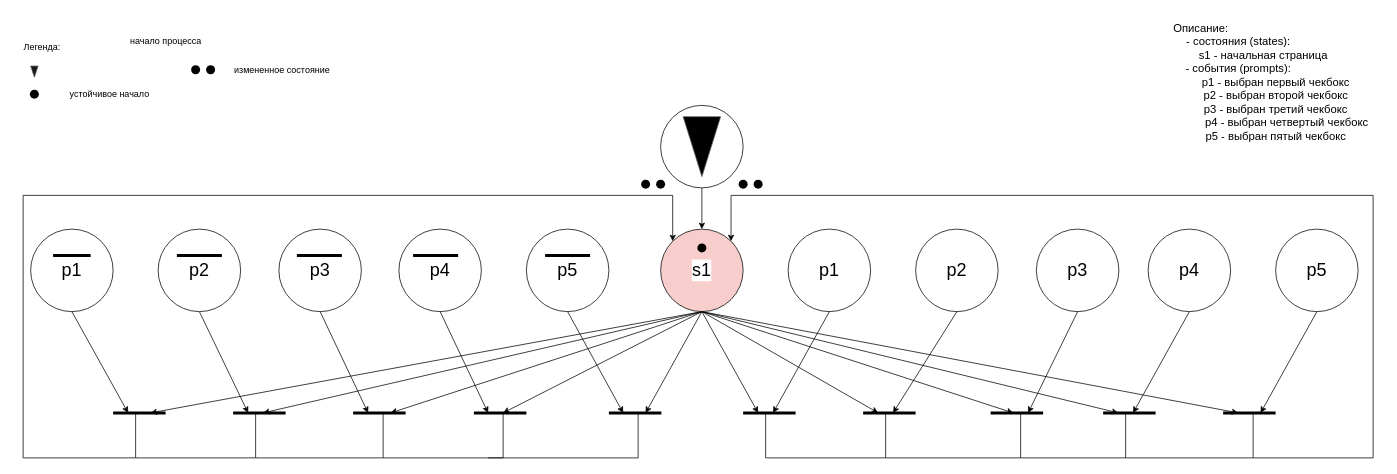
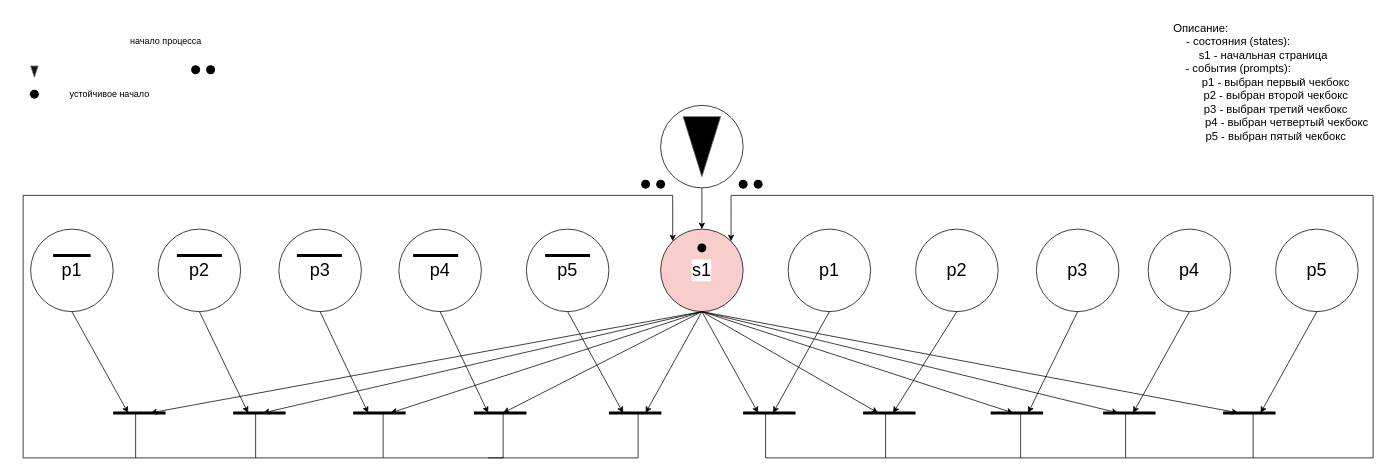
  <mxCell id="0" />
  <mxCell id="1" parent="0" />
  <mxCell id="2" style="edgeStyle=orthogonalEdgeStyle;rounded=0;orthogonalLoop=1;jettySize=auto;html=1;exitX=0.5;exitY=1;exitDx=0;exitDy=0;entryX=0.5;entryY=0;entryDx=0;entryDy=0;" edge="1" parent="1" source="3" target="12"><mxGeometry relative="1" as="geometry" /></mxCell>
  <mxCell id="3" value="" style="ellipse;whiteSpace=wrap;html=1;aspect=fixed;labelBackgroundColor=default;" vertex="1" parent="1"><mxGeometry x="880" y="140" width="110" height="110" as="geometry" /></mxCell>
  <mxCell id="4" value="" style="triangle;whiteSpace=wrap;html=1;direction=south;fillColor=#000000;fontColor=#333333;strokeColor=#666666;" vertex="1" parent="1"><mxGeometry x="910" y="155" width="50" height="80" as="geometry" /></mxCell>
  <mxCell id="5" style="rounded=0;orthogonalLoop=1;jettySize=auto;html=1;exitX=0.5;exitY=1;exitDx=0;exitDy=0;" edge="1" parent="1" source="12"><mxGeometry relative="1" as="geometry"><mxPoint x="1490" y="550" as="targetPoint" /></mxGeometry></mxCell>
  <mxCell id="6" style="rounded=0;orthogonalLoop=1;jettySize=auto;html=1;exitX=0.5;exitY=1;exitDx=0;exitDy=0;" edge="1" parent="1" source="12"><mxGeometry relative="1" as="geometry"><mxPoint x="1650" y="550" as="targetPoint" /></mxGeometry></mxCell>
  <mxCell id="7" style="rounded=0;orthogonalLoop=1;jettySize=auto;html=1;exitX=0.5;exitY=1;exitDx=0;exitDy=0;" edge="1" parent="1" source="12"><mxGeometry relative="1" as="geometry"><mxPoint x="520" y="550" as="targetPoint" /></mxGeometry></mxCell>
  <mxCell id="8" style="rounded=0;orthogonalLoop=1;jettySize=auto;html=1;exitX=0.5;exitY=1;exitDx=0;exitDy=0;" edge="1" parent="1" source="12"><mxGeometry relative="1" as="geometry"><mxPoint x="350" y="550" as="targetPoint" /></mxGeometry></mxCell>
  <mxCell id="9" style="rounded=0;orthogonalLoop=1;jettySize=auto;html=1;exitX=0.5;exitY=1;exitDx=0;exitDy=0;" edge="1" parent="1" source="12"><mxGeometry relative="1" as="geometry"><mxPoint x="200" y="550" as="targetPoint" /></mxGeometry></mxCell>
  <mxCell id="10" style="edgeStyle=orthogonalEdgeStyle;rounded=0;orthogonalLoop=1;jettySize=auto;html=1;exitX=0;exitY=0;exitDx=0;exitDy=0;endArrow=none;endFill=0;startArrow=classic;startFill=1;" edge="1" parent="1" source="12"><mxGeometry relative="1" as="geometry"><mxPoint x="180" y="550" as="targetPoint" /><Array as="points"><mxPoint x="896" y="260" /><mxPoint x="30" y="260" /><mxPoint x="30" y="610" /><mxPoint x="180" y="610" /></Array></mxGeometry></mxCell>
  <mxCell id="11" style="edgeStyle=orthogonalEdgeStyle;rounded=0;orthogonalLoop=1;jettySize=auto;html=1;exitX=1;exitY=0;exitDx=0;exitDy=0;startArrow=classic;startFill=1;endArrow=none;endFill=0;" edge="1" parent="1" source="12"><mxGeometry relative="1" as="geometry"><mxPoint x="1670" y="550" as="targetPoint" /><Array as="points"><mxPoint x="974" y="260" /><mxPoint x="1830" y="260" /><mxPoint x="1830" y="610" /><mxPoint x="1670" y="610" /></Array></mxGeometry></mxCell>
  <mxCell id="12" value="&lt;span style=&quot;font-size: 24px;&quot;&gt;s1&lt;/span&gt;" style="ellipse;whiteSpace=wrap;html=1;aspect=fixed;labelBackgroundColor=default;fillColor=#f8cecc;" vertex="1" parent="1"><mxGeometry x="880" y="305" width="110" height="110" as="geometry" /></mxCell>
  <mxCell id="13" value="" style="shape=waypoint;sketch=0;fillStyle=solid;size=6;pointerEvents=1;points=[];fillColor=none;resizable=0;rotatable=0;perimeter=centerPerimeter;snapToPoint=1;strokeWidth=4;" vertex="1" parent="1"><mxGeometry x="925" y="320" width="20" height="20" as="geometry" /></mxCell>
  <mxCell id="14" value="&lt;font style=&quot;font-size: 15px;&quot;&gt;Описание:&lt;/font&gt;&lt;div style=&quot;font-size: 15px;&quot;&gt;&lt;span style=&quot;background-color: initial;&quot;&gt;&lt;font style=&quot;font-size: 15px;&quot;&gt;&lt;span style=&quot;white-space: pre;&quot;&gt;&#09;&lt;/span&gt;&lt;span style=&quot;white-space: pre;&quot;&gt;&#09;&lt;/span&gt;&lt;span style=&quot;white-space: pre;&quot;&gt;&#09;&lt;/span&gt;- состояния (states):&lt;br&gt;&lt;span style=&quot;white-space: pre;&quot;&gt;&#09;&lt;/span&gt;&lt;span style=&quot;white-space: pre;&quot;&gt;&#09;&lt;/span&gt;&lt;span style=&quot;white-space: pre;&quot;&gt;&#09;&lt;/span&gt;&lt;span style=&quot;white-space: pre;&quot;&gt;&#09;&lt;/span&gt;&lt;span style=&quot;white-space: pre;&quot;&gt;&#09;&lt;/span&gt;s1 - начальная страница&lt;/font&gt;&lt;/span&gt;&lt;/div&gt;&lt;div style=&quot;font-size: 15px;&quot;&gt;&lt;span style=&quot;background-color: initial;&quot;&gt;&lt;font style=&quot;font-size: 15px;&quot;&gt;&lt;span style=&quot;white-space: pre;&quot;&gt;&#09;&lt;/span&gt;&lt;span style=&quot;white-space: pre;&quot;&gt;&#09;&lt;/span&gt;&lt;span style=&quot;white-space: pre;&quot;&gt;&#09;&lt;/span&gt;- события (prompts):&lt;/font&gt;&lt;/span&gt;&lt;/div&gt;&lt;div style=&quot;font-size: 15px;&quot;&gt;&lt;span style=&quot;background-color: initial;&quot;&gt;&lt;font style=&quot;font-size: 15px;&quot;&gt;&lt;span style=&quot;white-space: pre;&quot;&gt;&#09;&lt;/span&gt;&lt;span style=&quot;white-space: pre;&quot;&gt;&#09;&lt;/span&gt;&lt;span style=&quot;white-space: pre;&quot;&gt;&#09;&lt;/span&gt;&lt;span style=&quot;white-space: pre;&quot;&gt;&#09;&lt;/span&gt;&lt;span style=&quot;white-space: pre;&quot;&gt;&#09;&lt;span style=&quot;white-space: pre;&quot;&gt;&#09;&lt;/span&gt;&lt;/span&gt;р1 - выбран первый чекбокс&lt;br&gt;&lt;span style=&quot;white-space: pre;&quot;&gt;&#09;&lt;/span&gt;&lt;span style=&quot;white-space: pre;&quot;&gt;&#09;&lt;/span&gt;&lt;span style=&quot;white-space: pre;&quot;&gt;&#09;&lt;/span&gt;&lt;span style=&quot;white-space: pre;&quot;&gt;&#09;&lt;/span&gt;&amp;nbsp; &amp;nbsp; &amp;nbsp;&lt;span style=&quot;white-space: pre;&quot;&gt;&#09;&lt;/span&gt;&lt;span style=&quot;white-space: pre;&quot;&gt;&#09;&lt;/span&gt;р2 - выбран второй чекбокс&lt;br&gt;&lt;span style=&quot;white-space: pre;&quot;&gt;&#09;&lt;/span&gt;&lt;span style=&quot;white-space: pre;&quot;&gt;&#09;&lt;/span&gt;&lt;span style=&quot;white-space: pre;&quot;&gt;&#09;&lt;/span&gt;&lt;span style=&quot;white-space: pre;&quot;&gt;&#09;&lt;/span&gt;&lt;span style=&quot;white-space: pre;&quot;&gt;&#09;&lt;/span&gt;&amp;nbsp; &lt;span style=&quot;white-space: pre;&quot;&gt;&#09;&lt;/span&gt;р3 - выбран третий чекбокс&lt;br&gt;&lt;span style=&quot;white-space: pre;&quot;&gt;&#09;&lt;/span&gt;&lt;span style=&quot;white-space: pre;&quot;&gt;&#09;&lt;/span&gt;&lt;span style=&quot;white-space: pre;&quot;&gt;&#09;&lt;/span&gt;&lt;span style=&quot;white-space: pre;&quot;&gt;&#09;&lt;/span&gt;&lt;span style=&quot;white-space: pre;&quot;&gt;&#09;&lt;span style=&quot;white-space: pre;&quot;&gt;&#09;&lt;/span&gt; &lt;/span&gt;&amp;nbsp; &amp;nbsp; &amp;nbsp; р4 - выбран четвертый чекбокс&lt;br&gt;&lt;span style=&quot;white-space: pre;&quot;&gt;&#09;&lt;/span&gt;&lt;span style=&quot;white-space: pre;&quot;&gt;&#09;&lt;/span&gt;&lt;span style=&quot;white-space: pre;&quot;&gt;&#09;&lt;/span&gt;&lt;span style=&quot;white-space: pre;&quot;&gt;&#09;&lt;span style=&quot;white-space: pre;&quot;&gt;&#09;&lt;/span&gt;&lt;span style=&quot;white-space: pre;&quot;&gt;&#09;&lt;/span&gt;&lt;/span&gt;р5 - выбран пятый чекбокс&lt;br&gt;&lt;/font&gt;&lt;/span&gt;&lt;/div&gt;&lt;div style=&quot;font-size: 15px;&quot;&gt;&lt;span style=&quot;background-color: initial;&quot;&gt;&lt;font style=&quot;font-size: 15px;&quot;&gt;&lt;br&gt;&lt;br&gt;&lt;/font&gt;&lt;/span&gt;&lt;div&gt;&lt;br&gt;&lt;/div&gt;&lt;/div&gt;" style="text;html=1;align=center;verticalAlign=middle;resizable=0;points=[];autosize=1;strokeColor=none;fillColor=none;" vertex="1" parent="1"><mxGeometry x="1360" y="20" width="480" height="230" as="geometry" /></mxCell>
  <mxCell id="15" value="&lt;span style=&quot;font-size: 24px;&quot;&gt;p1&lt;/span&gt;" style="ellipse;whiteSpace=wrap;html=1;aspect=fixed;labelBackgroundColor=default;" vertex="1" parent="1"><mxGeometry x="1050" y="305" width="110" height="110" as="geometry" /></mxCell>
  <mxCell id="16" value="&lt;span style=&quot;font-size: 24px;&quot;&gt;p2&lt;/span&gt;" style="ellipse;whiteSpace=wrap;html=1;aspect=fixed;labelBackgroundColor=default;" vertex="1" parent="1"><mxGeometry x="1220" y="305" width="110" height="110" as="geometry" /></mxCell>
  <mxCell id="17" value="&lt;span style=&quot;font-size: 24px;&quot;&gt;p3&lt;/span&gt;" style="ellipse;whiteSpace=wrap;html=1;aspect=fixed;labelBackgroundColor=default;" vertex="1" parent="1"><mxGeometry x="1381" y="305" width="110" height="110" as="geometry" /></mxCell>
  <mxCell id="18" value="&lt;span style=&quot;font-size: 24px;&quot;&gt;p4&lt;/span&gt;" style="ellipse;whiteSpace=wrap;html=1;aspect=fixed;labelBackgroundColor=default;" vertex="1" parent="1"><mxGeometry x="531" y="305" width="110" height="110" as="geometry" /></mxCell>
  <mxCell id="19" value="&lt;span style=&quot;font-size: 24px;&quot;&gt;p5&lt;/span&gt;" style="ellipse;whiteSpace=wrap;html=1;aspect=fixed;labelBackgroundColor=default;" vertex="1" parent="1"><mxGeometry x="701" y="305" width="110" height="110" as="geometry" /></mxCell>
  <mxCell id="20" value="" style="endArrow=none;html=1;rounded=0;fontSize=29;fontStyle=0;spacing=4;strokeWidth=4;" edge="1" parent="1"><mxGeometry width="50" height="50" relative="1" as="geometry"><mxPoint x="631" y="550" as="sourcePoint" /><mxPoint x="701" y="550" as="targetPoint" /></mxGeometry></mxCell>
  <mxCell id="21" value="" style="endArrow=none;html=1;rounded=0;fontSize=29;fontStyle=0;spacing=4;strokeWidth=4;" edge="1" parent="1"><mxGeometry width="50" height="50" relative="1" as="geometry"><mxPoint x="811" y="550" as="sourcePoint" /><mxPoint x="881" y="550" as="targetPoint" /></mxGeometry></mxCell>
  <mxCell id="22" value="" style="endArrow=none;html=1;rounded=0;fontSize=29;fontStyle=0;spacing=4;strokeWidth=4;" edge="1" parent="1"><mxGeometry width="50" height="50" relative="1" as="geometry"><mxPoint x="990" y="550" as="sourcePoint" /><mxPoint x="1060" y="550" as="targetPoint" /></mxGeometry></mxCell>
  <mxCell id="23" value="" style="endArrow=none;html=1;rounded=0;fontSize=29;fontStyle=0;spacing=4;strokeWidth=4;" edge="1" parent="1"><mxGeometry width="50" height="50" relative="1" as="geometry"><mxPoint x="1150" y="550" as="sourcePoint" /><mxPoint x="1220" y="550" as="targetPoint" /></mxGeometry></mxCell>
  <mxCell id="24" value="" style="endArrow=none;html=1;rounded=0;fontSize=29;fontStyle=0;spacing=4;strokeWidth=4;" edge="1" parent="1"><mxGeometry width="50" height="50" relative="1" as="geometry"><mxPoint x="1320" y="550" as="sourcePoint" /><mxPoint x="1390" y="550" as="targetPoint" /></mxGeometry></mxCell>
  <mxCell id="25" value="" style="endArrow=classic;html=1;rounded=0;exitX=0.5;exitY=1;exitDx=0;exitDy=0;" edge="1" parent="1" source="12"><mxGeometry width="50" height="50" relative="1" as="geometry"><mxPoint x="1240" y="340" as="sourcePoint" /><mxPoint x="1350" y="550" as="targetPoint" /></mxGeometry></mxCell>
  <mxCell id="26" value="" style="endArrow=classic;html=1;rounded=0;exitX=0.5;exitY=1;exitDx=0;exitDy=0;" edge="1" parent="1" source="12"><mxGeometry width="50" height="50" relative="1" as="geometry"><mxPoint x="1240" y="340" as="sourcePoint" /><mxPoint x="1170" y="550" as="targetPoint" /></mxGeometry></mxCell>
  <mxCell id="27" value="" style="endArrow=classic;html=1;rounded=0;exitX=0.5;exitY=1;exitDx=0;exitDy=0;" edge="1" parent="1" source="12"><mxGeometry width="50" height="50" relative="1" as="geometry"><mxPoint x="1240" y="340" as="sourcePoint" /><mxPoint x="1010" y="550" as="targetPoint" /></mxGeometry></mxCell>
  <mxCell id="28" value="" style="endArrow=classic;html=1;rounded=0;exitX=0.5;exitY=1;exitDx=0;exitDy=0;" edge="1" parent="1" source="15"><mxGeometry width="50" height="50" relative="1" as="geometry"><mxPoint x="1130" y="500" as="sourcePoint" /><mxPoint x="1030" y="550" as="targetPoint" /></mxGeometry></mxCell>
  <mxCell id="29" value="" style="endArrow=classic;html=1;rounded=0;exitX=0.5;exitY=1;exitDx=0;exitDy=0;" edge="1" parent="1" source="16"><mxGeometry width="50" height="50" relative="1" as="geometry"><mxPoint x="1130" y="500" as="sourcePoint" /><mxPoint x="1190" y="550" as="targetPoint" /></mxGeometry></mxCell>
  <mxCell id="30" value="" style="endArrow=classic;html=1;rounded=0;exitX=0.5;exitY=1;exitDx=0;exitDy=0;" edge="1" parent="1" source="17"><mxGeometry width="50" height="50" relative="1" as="geometry"><mxPoint x="1130" y="500" as="sourcePoint" /><mxPoint x="1370" y="550" as="targetPoint" /></mxGeometry></mxCell>
  <mxCell id="31" value="" style="endArrow=classic;html=1;rounded=0;exitX=0.5;exitY=1;exitDx=0;exitDy=0;" edge="1" parent="1" source="12"><mxGeometry width="50" height="50" relative="1" as="geometry"><mxPoint x="910" y="500" as="sourcePoint" /><mxPoint x="860" y="550" as="targetPoint" /></mxGeometry></mxCell>
  <mxCell id="32" value="" style="endArrow=classic;html=1;rounded=0;exitX=0.5;exitY=1;exitDx=0;exitDy=0;" edge="1" parent="1" source="12"><mxGeometry width="50" height="50" relative="1" as="geometry"><mxPoint x="910" y="500" as="sourcePoint" /><mxPoint x="670" y="550" as="targetPoint" /></mxGeometry></mxCell>
  <mxCell id="33" value="" style="endArrow=classic;html=1;rounded=0;exitX=0.5;exitY=1;exitDx=0;exitDy=0;" edge="1" parent="1" source="18"><mxGeometry width="50" height="50" relative="1" as="geometry"><mxPoint x="790" y="500" as="sourcePoint" /><mxPoint x="650" y="550" as="targetPoint" /></mxGeometry></mxCell>
  <mxCell id="34" value="" style="endArrow=classic;html=1;rounded=0;exitX=0.5;exitY=1;exitDx=0;exitDy=0;" edge="1" parent="1" source="19"><mxGeometry width="50" height="50" relative="1" as="geometry"><mxPoint x="1110" y="500" as="sourcePoint" /><mxPoint x="830" y="550" as="targetPoint" /></mxGeometry></mxCell>
  <mxCell id="35" value="" style="endArrow=none;html=1;rounded=0;" edge="1" parent="1"><mxGeometry width="50" height="50" relative="1" as="geometry"><mxPoint x="850" y="550" as="sourcePoint" /><mxPoint x="650" y="610" as="targetPoint" /><Array as="points"><mxPoint x="850" y="610" /></Array></mxGeometry></mxCell>
  <mxCell id="36" value="" style="endArrow=none;html=1;rounded=0;" edge="1" parent="1"><mxGeometry width="50" height="50" relative="1" as="geometry"><mxPoint x="1360" y="610" as="sourcePoint" /><mxPoint x="1180" y="550" as="targetPoint" /><Array as="points"><mxPoint x="1180" y="610" /></Array></mxGeometry></mxCell>
  <mxCell id="37" value="" style="endArrow=none;html=1;rounded=0;" edge="1" parent="1"><mxGeometry width="50" height="50" relative="1" as="geometry"><mxPoint x="1020" y="550" as="sourcePoint" /><mxPoint x="1180" y="610" as="targetPoint" /><Array as="points"><mxPoint x="1020" y="610" /></Array></mxGeometry></mxCell>
  <mxCell id="38" value="" style="shape=waypoint;sketch=0;fillStyle=solid;size=6;pointerEvents=1;points=[];fillColor=none;resizable=0;rotatable=0;perimeter=centerPerimeter;snapToPoint=1;strokeWidth=4;" vertex="1" parent="1"><mxGeometry x="850" y="235" width="20" height="20" as="geometry" /></mxCell>
  <mxCell id="39" value="" style="shape=waypoint;sketch=0;fillStyle=solid;size=6;pointerEvents=1;points=[];fillColor=none;resizable=0;rotatable=0;perimeter=centerPerimeter;snapToPoint=1;strokeWidth=4;" vertex="1" parent="1"><mxGeometry x="870" y="235" width="20" height="20" as="geometry" /></mxCell>
- <mxCell id="40" value="Легенда:" style="text;html=1;align=center;verticalAlign=middle;resizable=0;points=[];autosize=1;strokeColor=none;fillColor=none;" vertex="1" parent="1"><mxGeometry x="20" y="47.5" width="70" height="30" as="geometry" /></mxCell>
  <mxCell id="41" value="" style="triangle;whiteSpace=wrap;html=1;direction=south;fillColor=#191919;fontColor=#333333;strokeColor=#666666;" vertex="1" parent="1"><mxGeometry x="40" y="87.5" width="10" height="15" as="geometry" /></mxCell>
  <mxCell id="42" value="начало процесса" style="text;html=1;align=center;verticalAlign=middle;resizable=0;points=[];autosize=1;strokeColor=none;fillColor=none;" vertex="1" parent="1"><mxGeometry x="160" y="40" width="120" height="30" as="geometry" /></mxCell>
  <mxCell id="43" value="" style="shape=waypoint;sketch=0;fillStyle=solid;size=6;pointerEvents=1;points=[];fillColor=none;resizable=0;rotatable=0;perimeter=centerPerimeter;snapToPoint=1;strokeWidth=4;" vertex="1" parent="1"><mxGeometry x="35" y="115" width="20" height="20" as="geometry" /></mxCell>
  <mxCell id="44" value="устойчивое начало" style="text;html=1;align=center;verticalAlign=middle;resizable=0;points=[];autosize=1;strokeColor=none;fillColor=none;" vertex="1" parent="1"><mxGeometry x="70" y="110" width="150" height="30" as="geometry" /></mxCell>
  <mxCell id="45" value="" style="shape=waypoint;sketch=0;fillStyle=solid;size=6;pointerEvents=1;points=[];fillColor=none;resizable=0;rotatable=0;perimeter=centerPerimeter;snapToPoint=1;strokeWidth=4;" vertex="1" parent="1"><mxGeometry x="250" y="82.5" width="20" height="20" as="geometry" /></mxCell>
  <mxCell id="46" value="" style="shape=waypoint;sketch=0;fillStyle=solid;size=6;pointerEvents=1;points=[];fillColor=none;resizable=0;rotatable=0;perimeter=centerPerimeter;snapToPoint=1;strokeWidth=4;" vertex="1" parent="1"><mxGeometry x="270" y="82.5" width="20" height="20" as="geometry" /></mxCell>
- <mxCell id="47" value="измененное состояние" style="text;html=1;align=center;verticalAlign=middle;resizable=0;points=[];autosize=1;strokeColor=none;fillColor=none;" vertex="1" parent="1"><mxGeometry x="300" y="77.5" width="150" height="30" as="geometry" /></mxCell>
  <mxCell id="48" value="" style="shape=waypoint;sketch=0;fillStyle=solid;size=6;pointerEvents=1;points=[];fillColor=none;resizable=0;rotatable=0;perimeter=centerPerimeter;snapToPoint=1;strokeWidth=4;" vertex="1" parent="1"><mxGeometry x="980" y="235" width="20" height="20" as="geometry" /></mxCell>
  <mxCell id="49" value="" style="shape=waypoint;sketch=0;fillStyle=solid;size=6;pointerEvents=1;points=[];fillColor=none;resizable=0;rotatable=0;perimeter=centerPerimeter;snapToPoint=1;strokeWidth=4;" vertex="1" parent="1"><mxGeometry x="1000" y="235" width="20" height="20" as="geometry" /></mxCell>
  <mxCell id="50" style="rounded=0;orthogonalLoop=1;jettySize=auto;html=1;exitX=0.5;exitY=1;exitDx=0;exitDy=0;" edge="1" parent="1" source="51"><mxGeometry relative="1" as="geometry"><mxPoint x="1510" y="550" as="targetPoint" /></mxGeometry></mxCell>
  <mxCell id="51" value="&lt;span style=&quot;font-size: 24px;&quot;&gt;p4&lt;/span&gt;" style="ellipse;whiteSpace=wrap;html=1;aspect=fixed;labelBackgroundColor=default;" vertex="1" parent="1"><mxGeometry x="1530" y="305" width="110" height="110" as="geometry" /></mxCell>
  <mxCell id="52" style="rounded=0;orthogonalLoop=1;jettySize=auto;html=1;exitX=0.5;exitY=1;exitDx=0;exitDy=0;" edge="1" parent="1" source="53"><mxGeometry relative="1" as="geometry"><mxPoint x="1680" y="550" as="targetPoint" /></mxGeometry></mxCell>
  <mxCell id="53" value="&lt;span style=&quot;font-size: 24px;&quot;&gt;p5&lt;/span&gt;" style="ellipse;whiteSpace=wrap;html=1;aspect=fixed;labelBackgroundColor=default;" vertex="1" parent="1"><mxGeometry x="1700" y="305" width="110" height="110" as="geometry" /></mxCell>
  <mxCell id="54" value="" style="endArrow=none;html=1;rounded=0;fontSize=29;fontStyle=0;spacing=4;strokeWidth=4;" edge="1" parent="1"><mxGeometry width="50" height="50" relative="1" as="geometry"><mxPoint x="1470" y="550" as="sourcePoint" /><mxPoint x="1540" y="550" as="targetPoint" /></mxGeometry></mxCell>
  <mxCell id="55" value="" style="endArrow=none;html=1;rounded=0;fontSize=29;fontStyle=0;spacing=4;strokeWidth=4;" edge="1" parent="1"><mxGeometry width="50" height="50" relative="1" as="geometry"><mxPoint x="1630" y="550" as="sourcePoint" /><mxPoint x="1700" y="550" as="targetPoint" /></mxGeometry></mxCell>
  <mxCell id="56" style="rounded=0;orthogonalLoop=1;jettySize=auto;html=1;exitX=0.5;exitY=1;exitDx=0;exitDy=0;" edge="1" parent="1" source="57"><mxGeometry relative="1" as="geometry"><mxPoint x="170" y="550" as="targetPoint" /></mxGeometry></mxCell>
  <mxCell id="57" value="&lt;span style=&quot;font-size: 24px;&quot;&gt;p1&lt;/span&gt;" style="ellipse;whiteSpace=wrap;html=1;aspect=fixed;labelBackgroundColor=default;" vertex="1" parent="1"><mxGeometry x="40" y="305" width="110" height="110" as="geometry" /></mxCell>
  <mxCell id="58" style="rounded=0;orthogonalLoop=1;jettySize=auto;html=1;exitX=0.5;exitY=1;exitDx=0;exitDy=0;" edge="1" parent="1" source="59"><mxGeometry relative="1" as="geometry"><mxPoint x="330" y="550" as="targetPoint" /></mxGeometry></mxCell>
  <mxCell id="59" value="&lt;span style=&quot;font-size: 24px;&quot;&gt;p2&lt;/span&gt;" style="ellipse;whiteSpace=wrap;html=1;aspect=fixed;labelBackgroundColor=default;" vertex="1" parent="1"><mxGeometry x="210" y="305" width="110" height="110" as="geometry" /></mxCell>
  <mxCell id="60" style="rounded=0;orthogonalLoop=1;jettySize=auto;html=1;exitX=0.5;exitY=1;exitDx=0;exitDy=0;" edge="1" parent="1" source="61"><mxGeometry relative="1" as="geometry"><mxPoint x="490" y="550" as="targetPoint" /></mxGeometry></mxCell>
  <mxCell id="61" value="&lt;span style=&quot;font-size: 24px;&quot;&gt;p3&lt;/span&gt;" style="ellipse;whiteSpace=wrap;html=1;aspect=fixed;labelBackgroundColor=default;" vertex="1" parent="1"><mxGeometry x="371" y="305" width="110" height="110" as="geometry" /></mxCell>
  <mxCell id="62" value="" style="endArrow=none;html=1;rounded=0;fontSize=29;fontStyle=0;spacing=4;strokeWidth=4;" edge="1" parent="1"><mxGeometry width="50" height="50" relative="1" as="geometry"><mxPoint x="70" y="340" as="sourcePoint" /><mxPoint x="120" y="340" as="targetPoint" /></mxGeometry></mxCell>
  <mxCell id="63" value="" style="endArrow=none;html=1;rounded=0;fontSize=29;fontStyle=0;spacing=4;strokeWidth=4;" edge="1" parent="1"><mxGeometry width="50" height="50" relative="1" as="geometry"><mxPoint x="235" y="340" as="sourcePoint" /><mxPoint x="295" y="340" as="targetPoint" /></mxGeometry></mxCell>
  <mxCell id="64" value="" style="endArrow=none;html=1;rounded=0;fontSize=29;fontStyle=0;spacing=4;strokeWidth=4;" edge="1" parent="1"><mxGeometry width="50" height="50" relative="1" as="geometry"><mxPoint x="395" y="340" as="sourcePoint" /><mxPoint x="455" y="340" as="targetPoint" /></mxGeometry></mxCell>
  <mxCell id="65" value="" style="endArrow=none;html=1;rounded=0;fontSize=29;fontStyle=0;spacing=4;strokeWidth=4;" edge="1" parent="1"><mxGeometry width="50" height="50" relative="1" as="geometry"><mxPoint x="550" y="340" as="sourcePoint" /><mxPoint x="610" y="340" as="targetPoint" /></mxGeometry></mxCell>
  <mxCell id="66" value="" style="endArrow=none;html=1;rounded=0;fontSize=29;fontStyle=0;spacing=4;strokeWidth=4;" edge="1" parent="1"><mxGeometry width="50" height="50" relative="1" as="geometry"><mxPoint x="726" y="340" as="sourcePoint" /><mxPoint x="786" y="340" as="targetPoint" /></mxGeometry></mxCell>
  <mxCell id="67" value="" style="endArrow=none;html=1;rounded=0;fontSize=29;fontStyle=0;spacing=4;strokeWidth=4;" edge="1" parent="1"><mxGeometry width="50" height="50" relative="1" as="geometry"><mxPoint x="470" y="550" as="sourcePoint" /><mxPoint x="540" y="550" as="targetPoint" /></mxGeometry></mxCell>
  <mxCell id="68" value="" style="endArrow=none;html=1;rounded=0;fontSize=29;fontStyle=0;spacing=4;strokeWidth=4;" edge="1" parent="1"><mxGeometry width="50" height="50" relative="1" as="geometry"><mxPoint x="310" y="550" as="sourcePoint" /><mxPoint x="380" y="550" as="targetPoint" /></mxGeometry></mxCell>
  <mxCell id="69" value="" style="endArrow=none;html=1;rounded=0;fontSize=29;fontStyle=0;spacing=4;strokeWidth=4;" edge="1" parent="1"><mxGeometry width="50" height="50" relative="1" as="geometry"><mxPoint x="150" y="550" as="sourcePoint" /><mxPoint x="220" y="550" as="targetPoint" /></mxGeometry></mxCell>
  <mxCell id="70" value="" style="endArrow=none;html=1;rounded=0;" edge="1" parent="1"><mxGeometry width="50" height="50" relative="1" as="geometry"><mxPoint x="340" y="550" as="sourcePoint" /><mxPoint x="180" y="610" as="targetPoint" /><Array as="points"><mxPoint x="340" y="610" /></Array></mxGeometry></mxCell>
  <mxCell id="71" value="" style="endArrow=none;html=1;rounded=0;" edge="1" parent="1"><mxGeometry width="50" height="50" relative="1" as="geometry"><mxPoint x="510" y="550" as="sourcePoint" /><mxPoint x="340" y="610" as="targetPoint" /><Array as="points"><mxPoint x="510" y="610" /></Array></mxGeometry></mxCell>
  <mxCell id="72" value="" style="endArrow=none;html=1;rounded=0;" edge="1" parent="1"><mxGeometry width="50" height="50" relative="1" as="geometry"><mxPoint x="670" y="550" as="sourcePoint" /><mxPoint x="510" y="610" as="targetPoint" /><Array as="points"><mxPoint x="670" y="610" /></Array></mxGeometry></mxCell>
  <mxCell id="73" value="" style="endArrow=none;html=1;rounded=0;" edge="1" parent="1"><mxGeometry width="50" height="50" relative="1" as="geometry"><mxPoint x="1360" y="550" as="sourcePoint" /><mxPoint x="1670" y="610" as="targetPoint" /><Array as="points"><mxPoint x="1360" y="610" /></Array></mxGeometry></mxCell>
  <mxCell id="74" value="" style="endArrow=none;html=1;rounded=0;" edge="1" parent="1"><mxGeometry width="50" height="50" relative="1" as="geometry"><mxPoint x="1500" y="550" as="sourcePoint" /><mxPoint x="1500" y="610" as="targetPoint" /></mxGeometry></mxCell>
